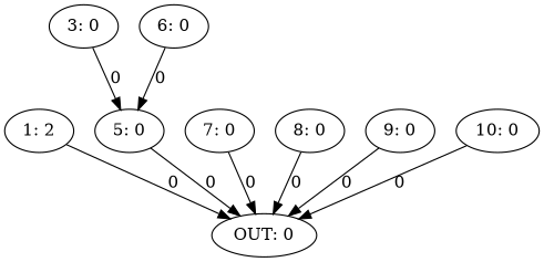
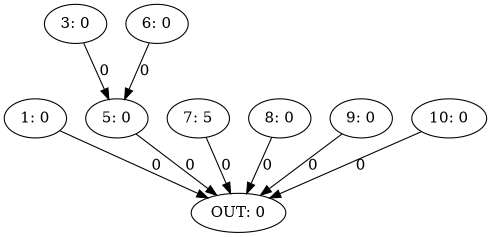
  digraph {
-   n1 [label="1: 2"]
+   n1 [label="1: 0"]
    n2 [label="OUT: 0"]
    n3 [label="3: 0"]
    n4 [label="5: 0"]
    n5 [label="6: 0"]
-   n6 [label="7: 0"]
+   n6 [label="7: 5"]
    n7 [label="8: 0"]
    n8 [label="9: 0"]
    n9 [label="10: 0"]
    n1 -> n2 [label=0]
    n3 -> n4 [label=0]
    n4 -> n2 [label=0]
    n5 -> n4 [label=0]
    n6 -> n2 [label=0]
    n7 -> n2 [label=0]
    n8 -> n2 [label=0]
    n9 -> n2 [label=0]
  }
